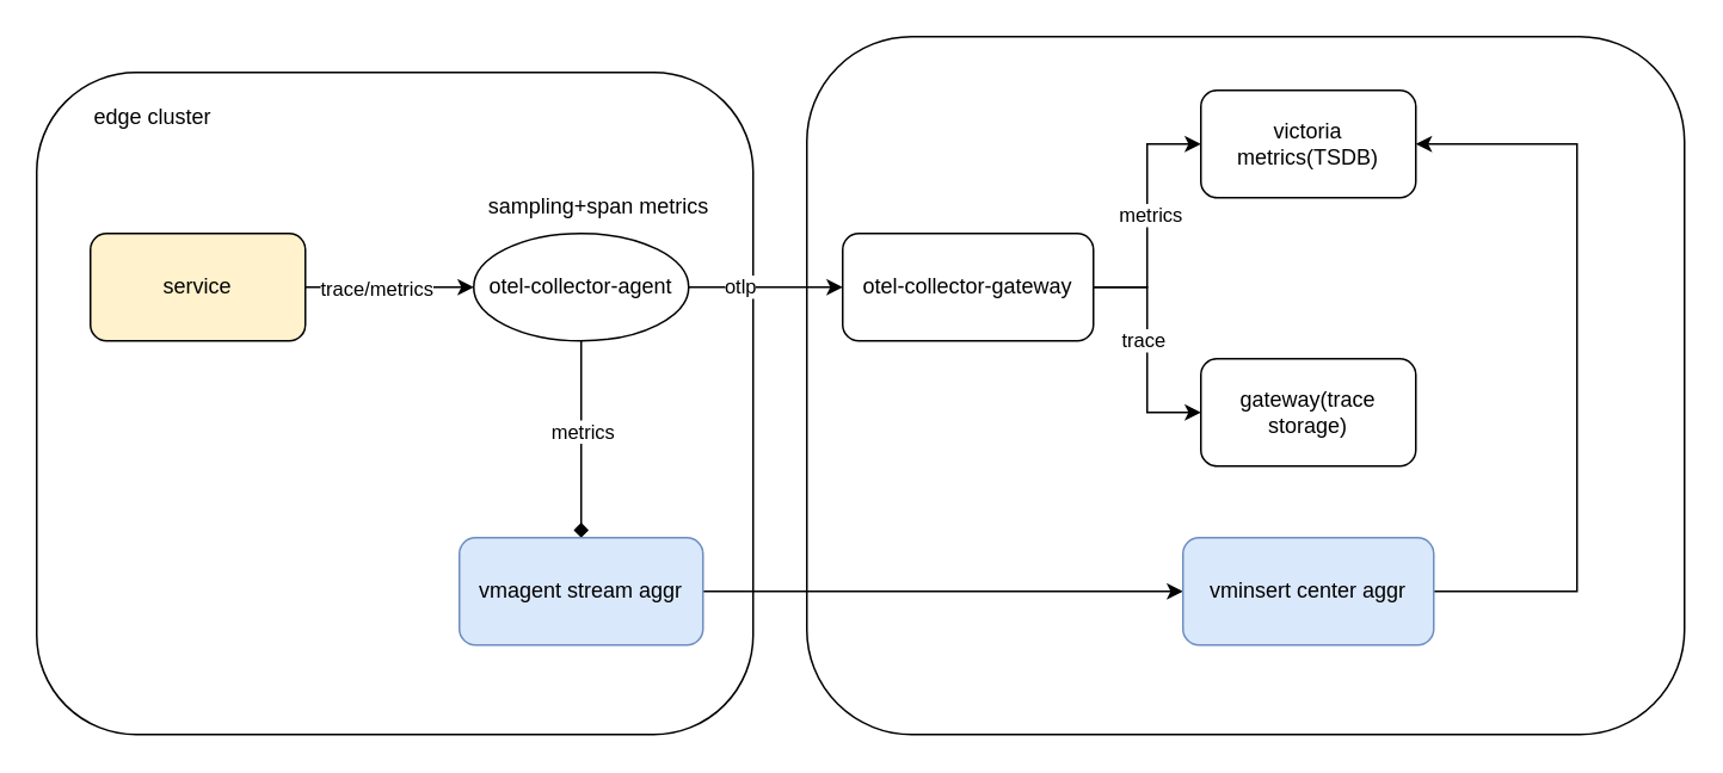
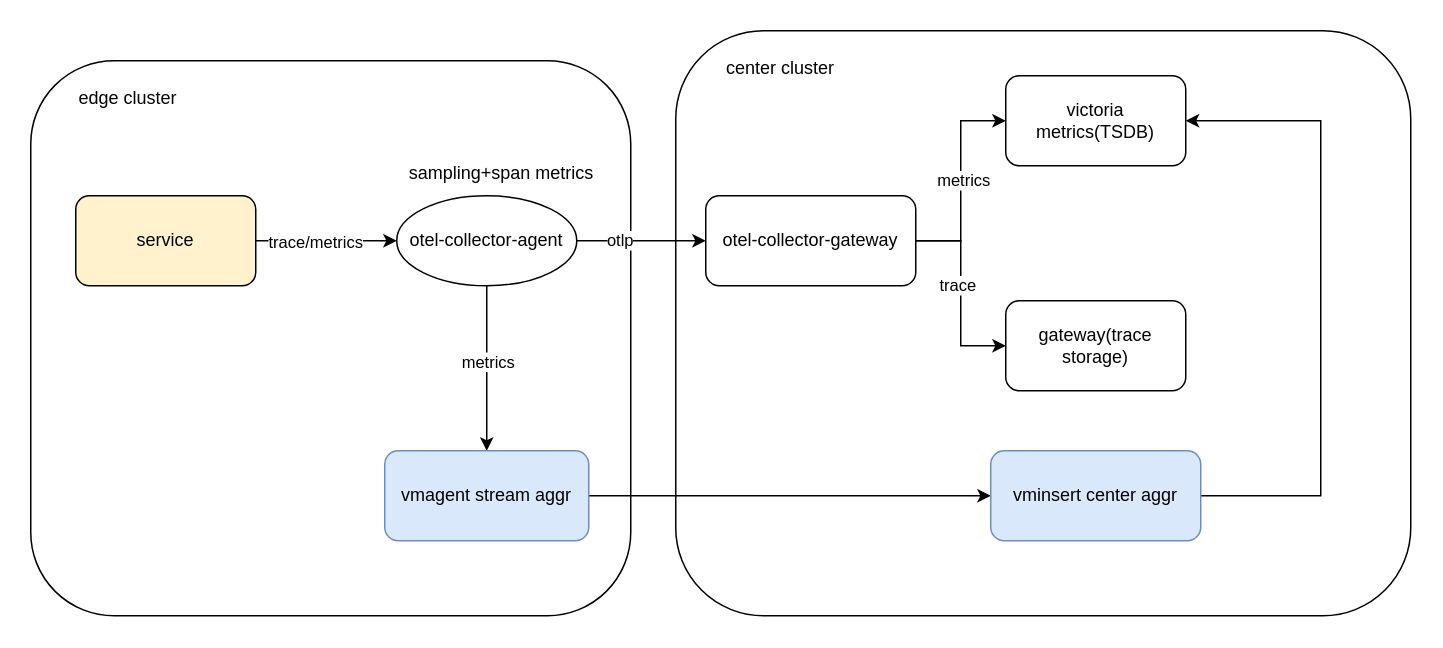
  <mxCell id="0" />
  <mxCell id="1" parent="0" />
  <mxCell id="2" value="" style="rounded=1;whiteSpace=wrap;html=1;" vertex="1" parent="1"><mxGeometry x="450" y="20" width="490" height="390" as="geometry" /></mxCell>
  <mxCell id="3" value="" style="rounded=1;whiteSpace=wrap;html=1;" vertex="1" parent="1"><mxGeometry x="20" y="40" width="400" height="370" as="geometry" /></mxCell>
  <mxCell id="4" value="" style="edgeStyle=orthogonalEdgeStyle;rounded=0;orthogonalLoop=1;jettySize=auto;html=1;" edge="1" parent="1" source="6" target="11"><mxGeometry relative="1" as="geometry" /></mxCell>
  <mxCell id="5" value="trace/metrics" style="edgeLabel;html=1;align=center;verticalAlign=middle;resizable=0;points=[];" vertex="1" connectable="0" parent="4"><mxGeometry x="-0.175" relative="1" as="geometry"><mxPoint as="offset" /></mxGeometry></mxCell>
  <mxCell id="6" value="service" style="rounded=1;whiteSpace=wrap;html=1;fillColor=#fff2cc;" vertex="1" parent="1"><mxGeometry x="50" y="130" width="120" height="60" as="geometry" /></mxCell>
  <mxCell id="7" value="" style="edgeStyle=orthogonalEdgeStyle;rounded=0;orthogonalLoop=1;jettySize=auto;html=1;" edge="1" parent="1" source="11" target="16"><mxGeometry relative="1" as="geometry" /></mxCell>
  <mxCell id="8" value="otlp" style="edgeLabel;html=1;align=center;verticalAlign=middle;resizable=0;points=[];" vertex="1" connectable="0" parent="7"><mxGeometry x="-0.349" y="1" relative="1" as="geometry"><mxPoint as="offset" /></mxGeometry></mxCell>
- <mxCell id="9" value="" style="edgeStyle=orthogonalEdgeStyle;rounded=0;orthogonalLoop=1;jettySize=auto;html=1;endArrow=diamond;" edge="1" parent="1" source="11" target="23"><mxGeometry relative="1" as="geometry" /></mxCell>
+ <mxCell id="9" value="" style="edgeStyle=orthogonalEdgeStyle;rounded=0;orthogonalLoop=1;jettySize=auto;html=1;" edge="1" parent="1" source="11" target="23"><mxGeometry relative="1" as="geometry" /></mxCell>
  <mxCell id="10" value="metrics" style="edgeLabel;html=1;align=center;verticalAlign=middle;resizable=0;points=[];" vertex="1" connectable="0" parent="9"><mxGeometry x="-0.086" relative="1" as="geometry"><mxPoint as="offset" /></mxGeometry></mxCell>
  <mxCell id="11" value="otel-collector-agent" style="ellipse;whiteSpace=wrap;html=1;" vertex="1" parent="1"><mxGeometry x="264" y="130" width="120" height="60" as="geometry" /></mxCell>
  <mxCell id="12" style="edgeStyle=orthogonalEdgeStyle;rounded=0;orthogonalLoop=1;jettySize=auto;html=1;entryX=0;entryY=0.5;entryDx=0;entryDy=0;" edge="1" parent="1" source="16" target="19"><mxGeometry relative="1" as="geometry" /></mxCell>
  <mxCell id="13" value="metrics" style="edgeLabel;html=1;align=center;verticalAlign=middle;resizable=0;points=[];" vertex="1" connectable="0" parent="12"><mxGeometry x="0.014" y="-1" relative="1" as="geometry"><mxPoint as="offset" /></mxGeometry></mxCell>
  <mxCell id="14" style="edgeStyle=orthogonalEdgeStyle;rounded=0;orthogonalLoop=1;jettySize=auto;html=1;entryX=0;entryY=0.5;entryDx=0;entryDy=0;" edge="1" parent="1" source="16" target="20"><mxGeometry relative="1" as="geometry" /></mxCell>
  <mxCell id="15" value="trace" style="edgeLabel;html=1;align=center;verticalAlign=middle;resizable=0;points=[];" vertex="1" connectable="0" parent="14"><mxGeometry x="-0.1" y="-3" relative="1" as="geometry"><mxPoint as="offset" /></mxGeometry></mxCell>
  <mxCell id="16" value="otel-collector-gateway" style="rounded=1;whiteSpace=wrap;html=1;" vertex="1" parent="1"><mxGeometry x="470" y="130" width="140" height="60" as="geometry" /></mxCell>
  <mxCell id="17" value="sampling+span metrics" style="text;html=1;align=center;verticalAlign=middle;whiteSpace=wrap;rounded=0;" vertex="1" parent="1"><mxGeometry x="264" y="100" width="140" height="30" as="geometry" /></mxCell>
  <mxCell id="18" value="edge cluster" style="text;html=1;align=center;verticalAlign=middle;whiteSpace=wrap;rounded=0;" vertex="1" parent="1"><mxGeometry x="40" y="50" width="90" height="30" as="geometry" /></mxCell>
  <mxCell id="19" value="victoria metrics(TSDB)" style="rounded=1;whiteSpace=wrap;html=1;" vertex="1" parent="1"><mxGeometry x="670" y="50" width="120" height="60" as="geometry" /></mxCell>
  <mxCell id="20" value="gateway(trace storage)" style="rounded=1;whiteSpace=wrap;html=1;" vertex="1" parent="1"><mxGeometry x="670" y="200" width="120" height="60" as="geometry" /></mxCell>
+ <mxCell id="21" value="center cluster" style="text;html=1;align=center;verticalAlign=middle;whiteSpace=wrap;rounded=0;" vertex="1" parent="1"><mxGeometry x="470" y="30" width="100" height="30" as="geometry" /></mxCell>
  <mxCell id="22" style="edgeStyle=orthogonalEdgeStyle;rounded=0;orthogonalLoop=1;jettySize=auto;html=1;" edge="1" parent="1" source="23" target="25"><mxGeometry relative="1" as="geometry" /></mxCell>
  <mxCell id="23" value="vmagent stream aggr" style="rounded=1;whiteSpace=wrap;html=1;fillColor=#dae8fc;strokeColor=#6c8ebf;" vertex="1" parent="1"><mxGeometry x="256" y="300" width="136" height="60" as="geometry" /></mxCell>
  <mxCell id="24" style="edgeStyle=orthogonalEdgeStyle;rounded=0;orthogonalLoop=1;jettySize=auto;html=1;entryX=1;entryY=0.5;entryDx=0;entryDy=0;" edge="1" parent="1" source="25" target="19"><mxGeometry relative="1" as="geometry"><Array as="points"><mxPoint x="880" y="330" /><mxPoint x="880" y="80" /></Array></mxGeometry></mxCell>
  <mxCell id="25" value="vminsert center aggr" style="rounded=1;whiteSpace=wrap;html=1;fillColor=#dae8fc;strokeColor=#6c8ebf;" vertex="1" parent="1"><mxGeometry x="660" y="300" width="140" height="60" as="geometry" /></mxCell>
